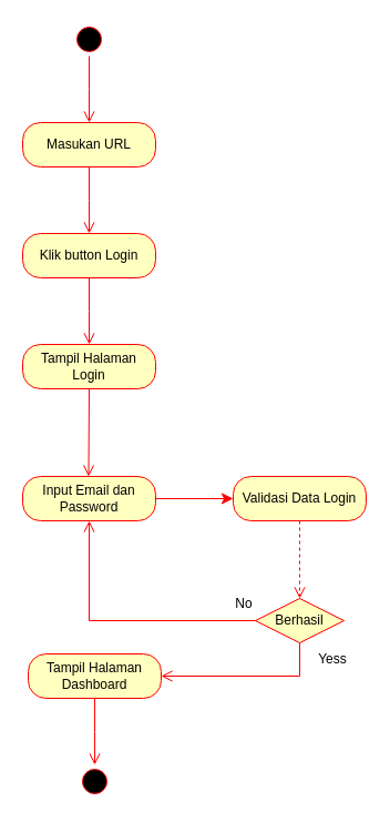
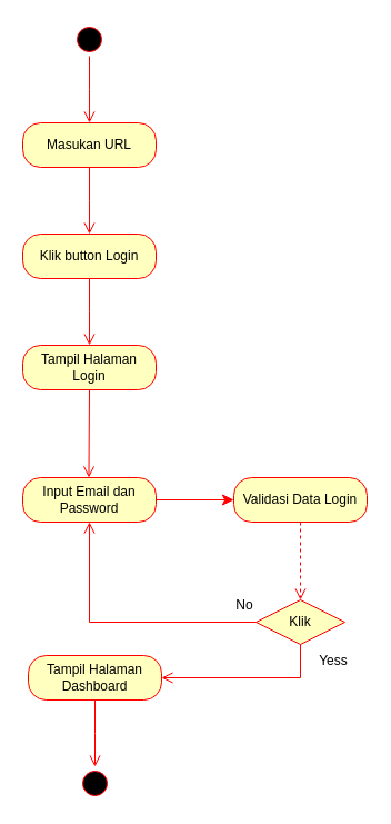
  <mxCell id="0" />
  <mxCell id="1" parent="0" />
  <mxCell id="2" value="Masukan URL" style="rounded=1;whiteSpace=wrap;html=1;arcSize=40;fontColor=#000000;fillColor=#ffffc0;strokeColor=#ff0000;" vertex="1" parent="1"><mxGeometry x="20" y="110" width="120" height="40" as="geometry" /></mxCell>
  <mxCell id="3" value="" style="edgeStyle=orthogonalEdgeStyle;html=1;verticalAlign=bottom;endArrow=open;endSize=8;strokeColor=#ff0000;rounded=0;" edge="1" source="2" parent="1"><mxGeometry relative="1" as="geometry"><mxPoint x="80" y="210" as="targetPoint" /></mxGeometry></mxCell>
  <mxCell id="4" value="Klik button Login" style="rounded=1;whiteSpace=wrap;html=1;arcSize=40;fontColor=#000000;fillColor=#ffffc0;strokeColor=#ff0000;" vertex="1" parent="1"><mxGeometry x="20" y="210" width="120" height="40" as="geometry" /></mxCell>
  <mxCell id="5" value="" style="edgeStyle=orthogonalEdgeStyle;html=1;verticalAlign=bottom;endArrow=open;endSize=8;strokeColor=#ff0000;rounded=0;" edge="1" source="4" parent="1"><mxGeometry relative="1" as="geometry"><mxPoint x="80" y="310" as="targetPoint" /></mxGeometry></mxCell>
  <mxCell id="6" value="Input Email dan Password" style="rounded=1;whiteSpace=wrap;html=1;arcSize=40;fontColor=#000000;fillColor=#ffffc0;strokeColor=#ff0000;" vertex="1" parent="1"><mxGeometry x="20" y="429" width="120" height="40" as="geometry" /></mxCell>
  <mxCell id="7" value="Validasi Data Login" style="rounded=1;whiteSpace=wrap;html=1;arcSize=40;fontColor=#000000;fillColor=#ffffc0;strokeColor=#ff0000;" vertex="1" parent="1"><mxGeometry x="210" y="429" width="120" height="40" as="geometry" /></mxCell>
- <mxCell id="8" value="Berhasil" style="rhombus;whiteSpace=wrap;html=1;fontColor=#000000;fillColor=#ffffc0;strokeColor=#ff0000;" vertex="1" parent="1"><mxGeometry x="230" y="539" width="80" height="40" as="geometry" /></mxCell>
+ <mxCell id="8" value="Klik" style="rhombus;whiteSpace=wrap;html=1;fontColor=#000000;fillColor=#ffffc0;strokeColor=#ff0000;" vertex="1" parent="1"><mxGeometry x="230" y="539" width="80" height="40" as="geometry" /></mxCell>
  <mxCell id="9" value="" style="ellipse;html=1;shape=startState;fillColor=#000000;strokeColor=#ff0000;" vertex="1" parent="1"><mxGeometry x="65" y="20" width="30" height="30" as="geometry" /></mxCell>
  <mxCell id="10" value="" style="edgeStyle=orthogonalEdgeStyle;html=1;verticalAlign=bottom;endArrow=open;endSize=8;strokeColor=#ff0000;rounded=0;" edge="1" source="9" parent="1"><mxGeometry relative="1" as="geometry"><mxPoint x="80" y="110" as="targetPoint" /></mxGeometry></mxCell>
  <mxCell id="11" value="" style="ellipse;html=1;shape=startState;fillColor=#000000;strokeColor=#ff0000;" vertex="1" parent="1"><mxGeometry x="70" y="689" width="30" height="30" as="geometry" /></mxCell>
  <mxCell id="12" value="Tampil Halaman Dashboard" style="rounded=1;whiteSpace=wrap;html=1;arcSize=40;fontColor=#000000;fillColor=#ffffc0;strokeColor=#ff0000;" vertex="1" parent="1"><mxGeometry x="25" y="589" width="120" height="40" as="geometry" /></mxCell>
  <mxCell id="13" value="" style="edgeStyle=orthogonalEdgeStyle;html=1;verticalAlign=bottom;endArrow=open;endSize=8;strokeColor=#ff0000;rounded=0;" edge="1" source="12" parent="1"><mxGeometry relative="1" as="geometry"><mxPoint x="85" y="689" as="targetPoint" /></mxGeometry></mxCell>
  <mxCell id="14" value="" style="edgeStyle=orthogonalEdgeStyle;html=1;verticalAlign=bottom;endArrow=classic;endSize=8;strokeColor=#ff0000;rounded=0;exitX=1;exitY=0.5;exitDx=0;exitDy=0;entryX=0;entryY=0.5;entryDx=0;entryDy=0;" edge="1" parent="1" source="6" target="7"><mxGeometry relative="1" as="geometry"><mxPoint x="90" y="439" as="targetPoint" /><mxPoint x="90" y="379" as="sourcePoint" /></mxGeometry></mxCell>
  <mxCell id="15" value="" style="edgeStyle=orthogonalEdgeStyle;html=1;verticalAlign=bottom;endArrow=open;endSize=8;strokeColor=#ff0000;rounded=0;exitX=0.5;exitY=1;exitDx=0;exitDy=0;entryX=0.5;entryY=0;entryDx=0;entryDy=0;dashed=1;" edge="1" parent="1" source="7" target="8"><mxGeometry relative="1" as="geometry"><mxPoint x="220" y="459" as="targetPoint" /><mxPoint x="150" y="459" as="sourcePoint" /></mxGeometry></mxCell>
  <mxCell id="16" value="" style="edgeStyle=orthogonalEdgeStyle;html=1;verticalAlign=bottom;endArrow=open;endSize=8;strokeColor=#ff0000;rounded=0;exitX=0.5;exitY=1;exitDx=0;exitDy=0;entryX=1;entryY=0.5;entryDx=0;entryDy=0;" edge="1" parent="1" source="8" target="12"><mxGeometry relative="1" as="geometry"><mxPoint x="290" y="608.47" as="targetPoint" /><mxPoint x="220" y="608.47" as="sourcePoint" /></mxGeometry></mxCell>
  <mxCell id="17" value="" style="edgeStyle=orthogonalEdgeStyle;html=1;verticalAlign=bottom;endArrow=open;endSize=8;strokeColor=#ff0000;rounded=0;exitX=0;exitY=0.5;exitDx=0;exitDy=0;entryX=0.5;entryY=1;entryDx=0;entryDy=0;" edge="1" parent="1" source="8" target="6"><mxGeometry relative="1" as="geometry"><mxPoint x="220" y="459" as="targetPoint" /><mxPoint x="150" y="459" as="sourcePoint" /></mxGeometry></mxCell>
  <mxCell id="18" value="No" style="text;html=1;strokeColor=none;fillColor=none;align=center;verticalAlign=middle;whiteSpace=wrap;rounded=0;" vertex="1" parent="1"><mxGeometry x="190" y="529" width="60" height="30" as="geometry" /></mxCell>
  <mxCell id="19" value="Yess" style="text;html=1;strokeColor=none;fillColor=none;align=center;verticalAlign=middle;whiteSpace=wrap;rounded=0;" vertex="1" parent="1"><mxGeometry x="270" y="579" width="60" height="30" as="geometry" /></mxCell>
  <mxCell id="20" value="Tampil Halaman Login" style="rounded=1;whiteSpace=wrap;html=1;arcSize=40;fontColor=#000000;fillColor=#ffffc0;strokeColor=#ff0000;" vertex="1" parent="1"><mxGeometry x="20" y="310" width="120" height="40" as="geometry" /></mxCell>
  <mxCell id="21" value="" style="edgeStyle=orthogonalEdgeStyle;html=1;verticalAlign=bottom;endArrow=open;endSize=8;strokeColor=#ff0000;rounded=0;exitX=0.5;exitY=1;exitDx=0;exitDy=0;" edge="1" parent="1" source="20"><mxGeometry relative="1" as="geometry"><mxPoint x="79.47" y="429" as="targetPoint" /><mxPoint x="79.47" y="369" as="sourcePoint" /></mxGeometry></mxCell>
